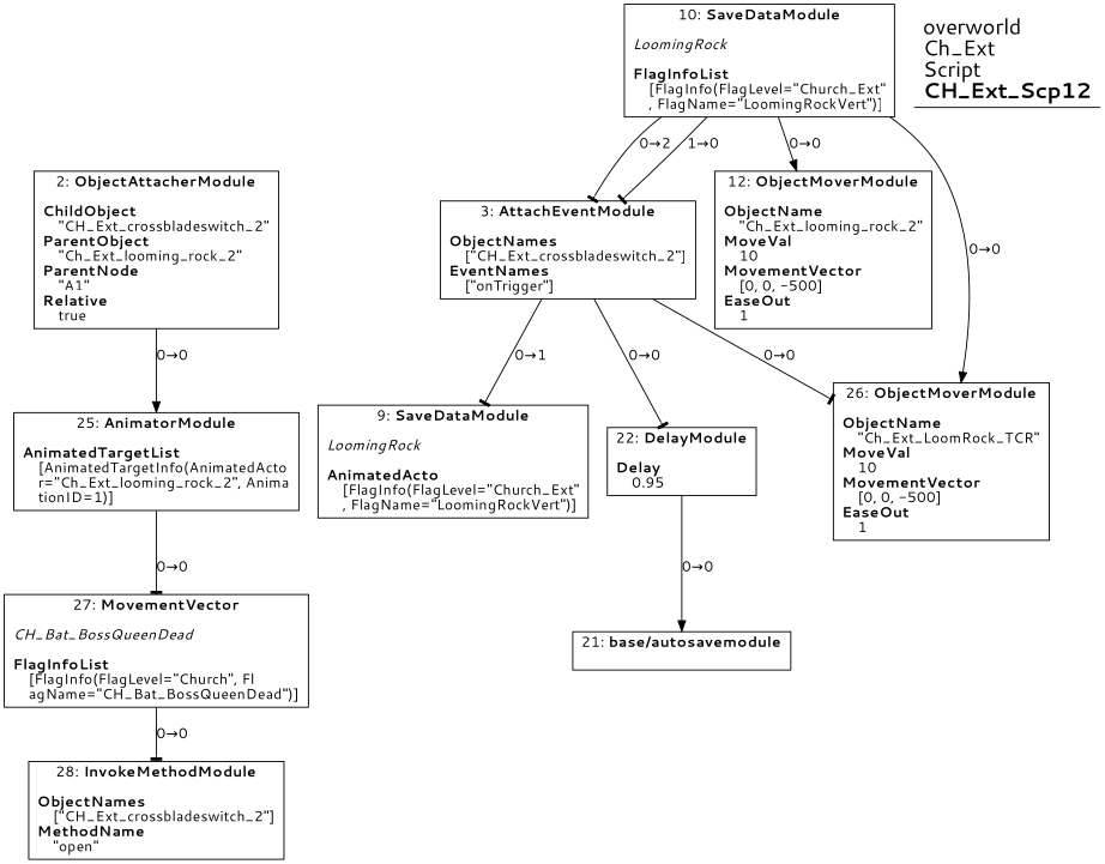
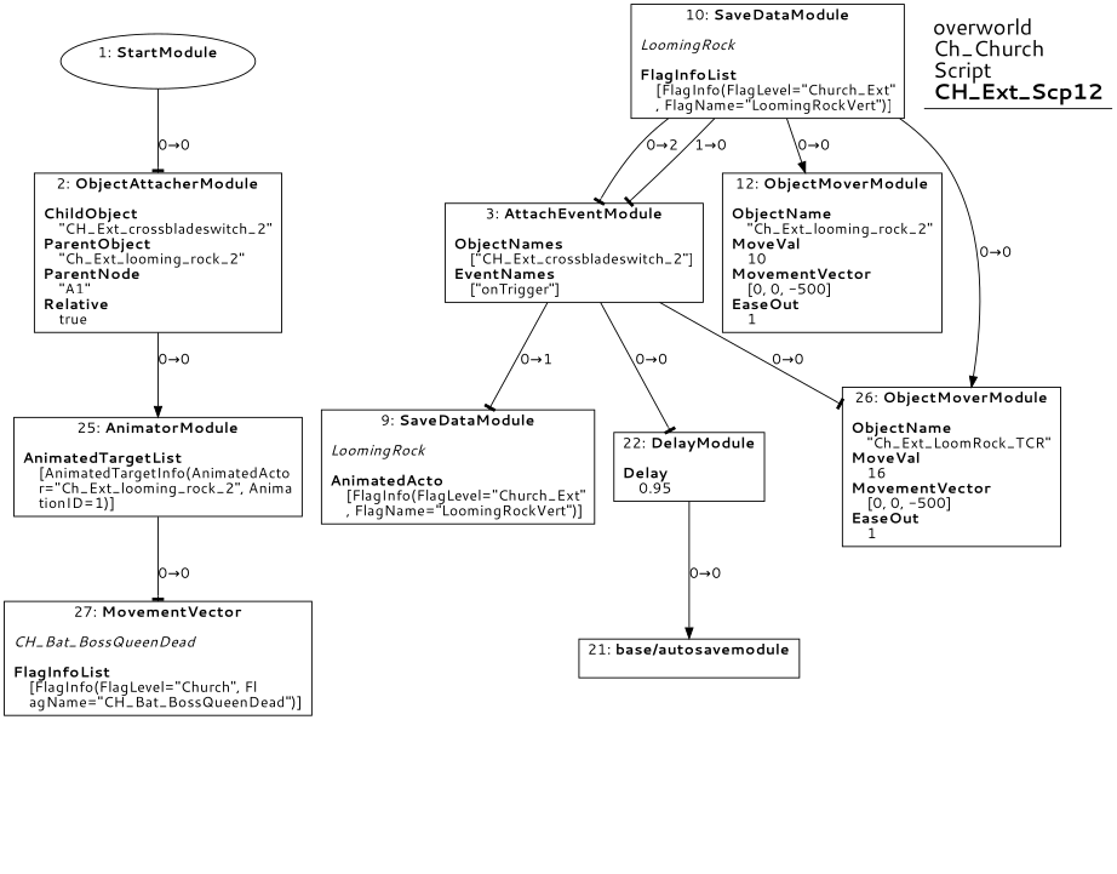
  digraph {
    fontname="Segoe UI"
    splines=spline
    node [fontname="Segoe UI" shape=box]
    edge [arrowhead=tee fontname="Segoe UI"]
+   n1 [label=<1: <b>StartModule</b><br/><br/>> shape=oval]
    n2 [label=<2: <b>ObjectAttacherModule</b><br/><br/><b>ChildObject</b><br align="left"/>    &quot;CH_Ext_crossbladeswitch_2&quot;<br align="left"/><b>ParentObject</b><br align="left"/>    &quot;Ch_Ext_looming_rock_2&quot;<br align="left"/><b>ParentNode</b><br align="left"/>    &quot;A1&quot;<br align="left"/><b>Relative</b><br align="left"/>    true<br align="left"/>>]
    n3 [label=<25: <b>AnimatorModule</b><br/><br/><b>AnimatedTargetList</b><br align="left"/>    [AnimatedTargetInfo(AnimatedActo<br align="left"/>    r=&quot;Ch_Ext_looming_rock_2&quot;, Anima<br align="left"/>    tionID=1)]<br align="left"/>>]
    n4 [label=<27: <b>MovementVector</b><br/><br/><i>CH_Bat_BossQueenDead<br align="left"/></i><br align="left"/><b>FlagInfoList</b><br align="left"/>    [FlagInfo(FlagLevel=&quot;Church&quot;, Fl<br align="left"/>    agName=&quot;CH_Bat_BossQueenDead&quot;)]<br align="left"/>>]
    n5 [label=<10: <b>SaveDataModule</b><br/><br/><i>LoomingRock<br align="left"/></i><br align="left"/><b>FlagInfoList</b><br align="left"/>    [FlagInfo(FlagLevel=&quot;Church_Ext&quot;<br align="left"/>    , FlagName=&quot;LoomingRockVert&quot;)]<br align="left"/>>]
    n6 [label=<3: <b>AttachEventModule</b><br/><br/><b>ObjectNames</b><br align="left"/>    [&quot;CH_Ext_crossbladeswitch_2&quot;]<br align="left"/><b>EventNames</b><br align="left"/>    [&quot;onTrigger&quot;]<br align="left"/>>]
    n7 [label=<12: <b>ObjectMoverModule</b><br/><br/><b>ObjectName</b><br align="left"/>    &quot;Ch_Ext_looming_rock_2&quot;<br align="left"/><b>MoveVal</b><br align="left"/>    10<br align="left"/><b>MovementVector</b><br align="left"/>    [0, 0, -500]<br align="left"/><b>EaseOut</b><br align="left"/>    1<br align="left"/>>]
-   n8 [label=<26: <b>ObjectMoverModule</b><br/><br/><b>ObjectName</b><br align="left"/>    &quot;Ch_Ext_LoomRock_TCR&quot;<br align="left"/><b>MoveVal</b><br align="left"/>    10<br align="left"/><b>MovementVector</b><br align="left"/>    [0, 0, -500]<br align="left"/><b>EaseOut</b><br align="left"/>    1<br align="left"/>>]
-   n9 [label=<28: <b>InvokeMethodModule</b><br/><br/><b>ObjectNames</b><br align="left"/>    [&quot;CH_Ext_crossbladeswitch_2&quot;]<br align="left"/><b>MethodName</b><br align="left"/>    &quot;open&quot;<br align="left"/>>]
+   n8 [label=<26: <b>ObjectMoverModule</b><br/><br/><b>ObjectName</b><br align="left"/>    &quot;Ch_Ext_LoomRock_TCR&quot;<br align="left"/><b>MoveVal</b><br align="left"/>    16<br align="left"/><b>MovementVector</b><br align="left"/>    [0, 0, -500]<br align="left"/><b>EaseOut</b><br align="left"/>    1<br align="left"/>>]
    n10 [label=<9: <b>SaveDataModule</b><br/><br/><i>LoomingRock<br align="left"/></i><br align="left"/><b>AnimatedActo</b><br align="left"/>    [FlagInfo(FlagLevel=&quot;Church_Ext&quot;<br align="left"/>    , FlagName=&quot;LoomingRockVert&quot;)]<br align="left"/>>]
    n11 [label=<22: <b>DelayModule</b><br/><br/><b>Delay</b><br align="left"/>    0.95<br align="left"/>>]
    n12 [label=<21: <b>base/autosavemodule</b><br/><br/>>]
-   n13 [label=<<font point-size="20">overworld<br align="left"/>Ch_Ext<br align="left"/>Script<br align="left"/><b>CH_Ext_Scp12</b><br align="left"/></font>> shape=underline]
+   n13 [label=<<font point-size="20">overworld<br align="left"/>Ch_Church<br align="left"/>Script<br align="left"/><b>CH_Ext_Scp12</b><br align="left"/></font>> shape=underline]
+   n1 -> n2 [label="0→0"]
    n2 -> n3 [arrowhead=normal label="0→0"]
    n3 -> n4 [label="0→0"]
-   n4 -> n9 [label="0→0"]
    n5 -> n6 [label="0→2"]
    n5 -> n6 [label="1→0"]
    n5 -> n7 [arrowhead=normal label="0→0"]
    n5 -> n8 [arrowhead=normal label="0→0"]
    n6 -> n8 [label="0→0"]
    n6 -> n10 [label="0→1"]
    n6 -> n11 [label="0→0"]
    n11 -> n12 [arrowhead=normal label="0→0"]
  }
